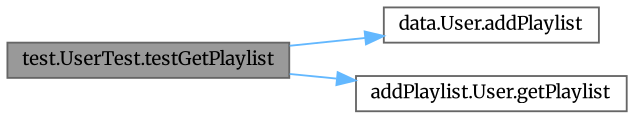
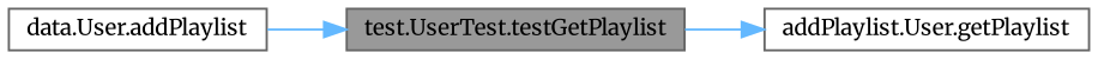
  digraph {
    fontname=Merriweather
    rankdir=LR
    node [color=grey40 fillcolor=white fontname=Merriweather fontsize=10 shape=box style=filled]
    edge [color=steelblue1 fontname=Merriweather fontsize=10 labelfontname=Helvetica labelfontsize=10 style=solid]
    n1 [color=gray40 fillcolor=grey60 fontcolor=black height=0.2 label="test.UserTest.testGetPlaylist" width=0.4]
    n2 [height=0.2 label="data.User.addPlaylist" width=0.4]
    n3 [height=0.2 label="addPlaylist.User.getPlaylist" width=0.4]
-   n1 -> n2
+   n2 -> n1
    n1 -> n3
  }
